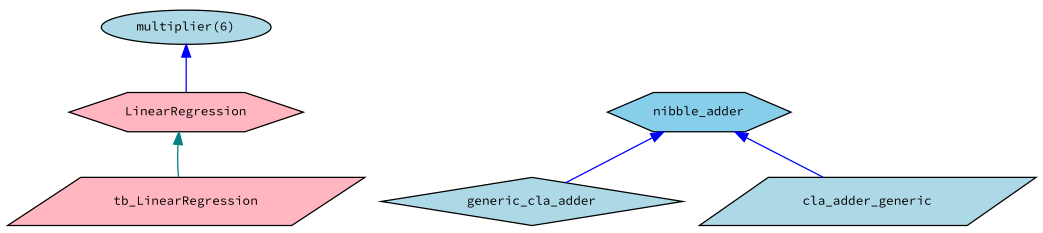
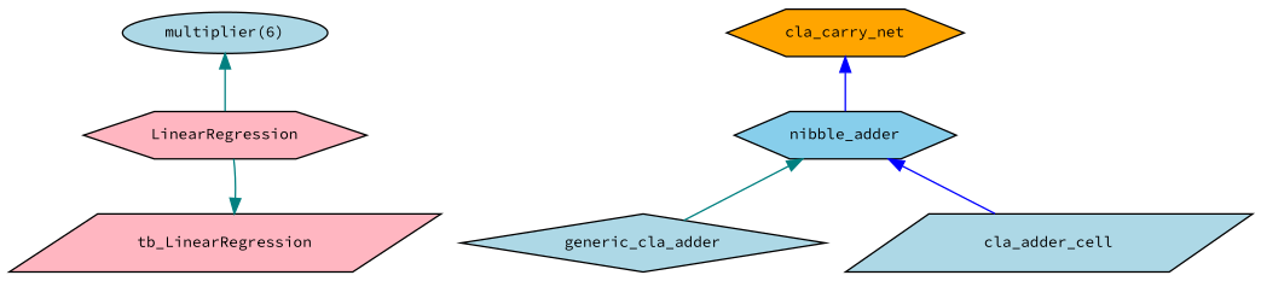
  digraph {
    fontname="Source Code Pro"
    node [color=black fillcolor=lightblue fontname="Source Code Pro" fontsize=10 shape=hexagon style=filled]
    edge [color=teal dir=back fontname="Source Code Pro" fontsize=10 labelfontname=Helvetica labelfontsize=10 style=solid]
    n1 [fillcolor=lightpink fontcolor=black height=0.2 label=LinearRegression width=0.4]
    n2 [fillcolor=lightpink height=0.2 label=tb_LinearRegression shape=parallelogram width=0.4]
    n3 [height=0.2 label="multiplier(6)" shape=ellipse width=0.4]
    n4 [height=0.2 label=generic_cla_adder shape=diamond width=0.4]
    n5 [fillcolor=skyblue height=0.2 label=nibble_adder width=0.4]
-   n6 [height=0.2 label=cla_adder_generic shape=parallelogram width=0.4]
-   n1 -> n2
-   n3 -> n1 [color=blue]
-   n5 -> n4 [color=blue]
+   n6 [height=0.2 label=cla_adder_cell shape=parallelogram width=0.4]
+   n7 [fillcolor=orange height=0.2 label=cla_carry_net width=0.4]
+   n2 -> n1
+   n3 -> n1
+   n5 -> n4
    n5 -> n6 [color=blue]
+   n7 -> n5 [color=blue]
  }
